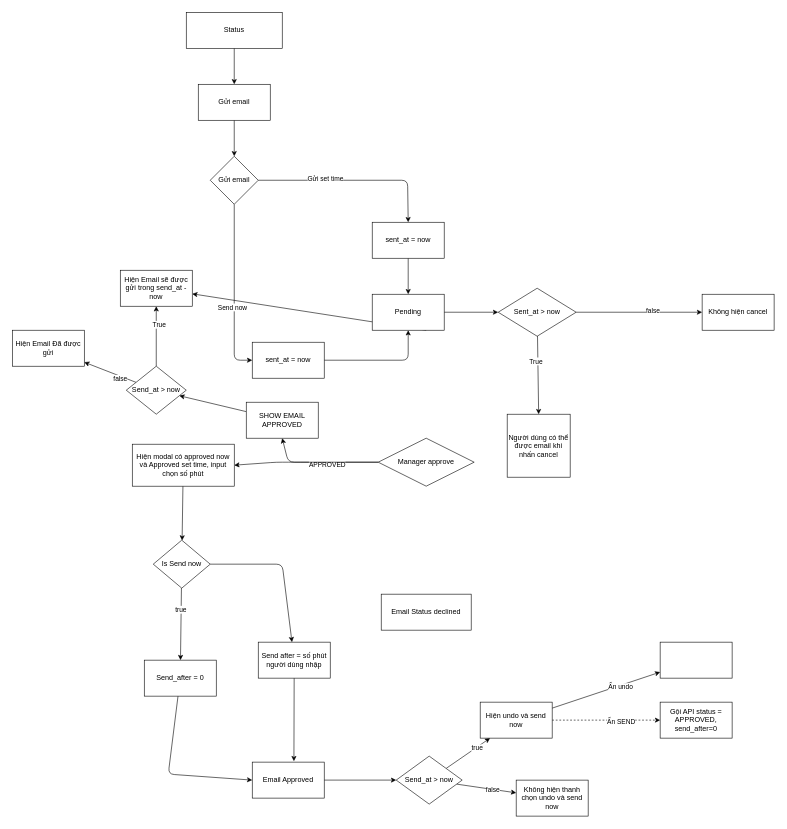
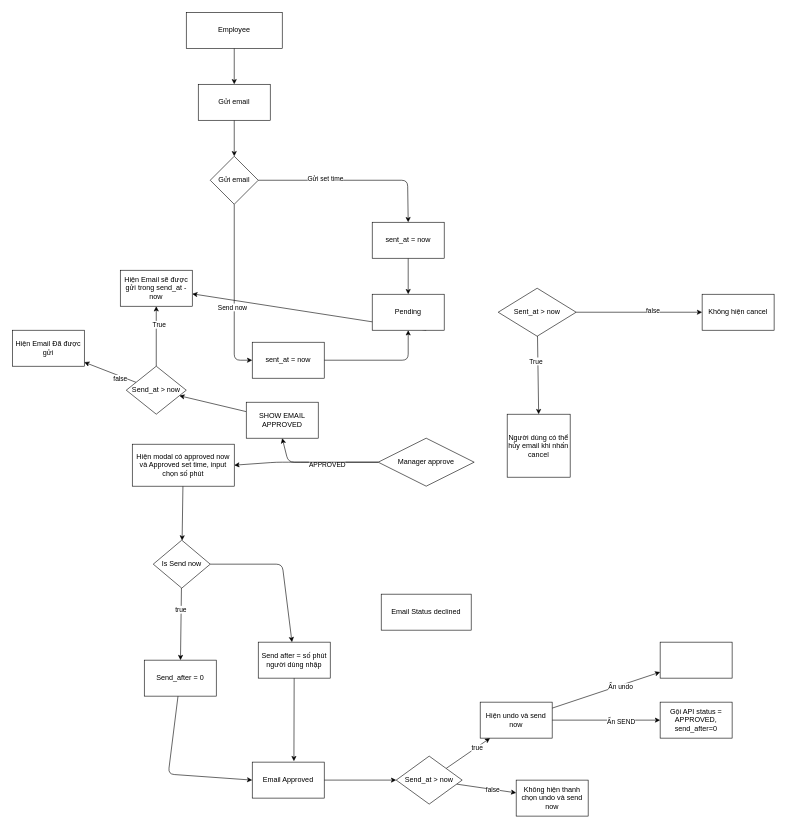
  <mxCell id="0" />
  <mxCell id="1" parent="0" />
  <mxCell id="2" style="edgeStyle=none;html=1;entryX=0.5;entryY=0;entryDx=0;entryDy=0;" parent="1" source="3" target="5" edge="1"><mxGeometry relative="1" as="geometry" /></mxCell>
- <mxCell id="3" value="Status" style="rounded=0;whiteSpace=wrap;html=1;" parent="1" vertex="1"><mxGeometry x="310" y="20" width="160" height="60" as="geometry" /></mxCell>
+ <mxCell id="3" value="Employee" style="rounded=0;whiteSpace=wrap;html=1;" parent="1" vertex="1"><mxGeometry x="310" y="20" width="160" height="60" as="geometry" /></mxCell>
  <mxCell id="4" style="edgeStyle=none;html=1;entryX=0.5;entryY=0;entryDx=0;entryDy=0;" parent="1" source="5" target="10" edge="1"><mxGeometry relative="1" as="geometry" /></mxCell>
  <mxCell id="5" value="Gửi email" style="rounded=0;whiteSpace=wrap;html=1;" parent="1" vertex="1"><mxGeometry x="330" y="140" width="120" height="60" as="geometry" /></mxCell>
  <mxCell id="6" style="edgeStyle=none;html=1;entryX=0.5;entryY=0;entryDx=0;entryDy=0;" parent="1" source="10" target="17" edge="1"><mxGeometry relative="1" as="geometry"><mxPoint x="750" y="300" as="targetPoint" /><Array as="points"><mxPoint x="679" y="300" /></Array></mxGeometry></mxCell>
  <mxCell id="7" value="Gửi set time" style="edgeLabel;html=1;align=center;verticalAlign=middle;resizable=0;points=[];" parent="6" vertex="1" connectable="0"><mxGeometry x="-0.304" y="3" relative="1" as="geometry"><mxPoint as="offset" /></mxGeometry></mxCell>
  <mxCell id="8" style="edgeStyle=none;html=1;exitX=0.5;exitY=1;exitDx=0;exitDy=0;entryX=0;entryY=0.5;entryDx=0;entryDy=0;" parent="1" source="10" target="15" edge="1"><mxGeometry relative="1" as="geometry"><mxPoint x="390.294" y="450" as="targetPoint" /><Array as="points"><mxPoint x="390" y="600" /></Array></mxGeometry></mxCell>
  <mxCell id="9" value="Send now&lt;br&gt;" style="edgeLabel;html=1;align=center;verticalAlign=middle;resizable=0;points=[];" parent="8" vertex="1" connectable="0"><mxGeometry x="0.177" y="-4" relative="1" as="geometry"><mxPoint as="offset" /></mxGeometry></mxCell>
  <mxCell id="10" value="&lt;span&gt;Gửi email&lt;/span&gt;" style="rhombus;whiteSpace=wrap;html=1;" parent="1" vertex="1"><mxGeometry x="350" y="260" width="80" height="80" as="geometry" /></mxCell>
- <mxCell id="11" style="edgeStyle=none;html=1;entryX=0;entryY=0.5;entryDx=0;entryDy=0;" parent="1" source="13" target="22" edge="1"><mxGeometry relative="1" as="geometry" /></mxCell>
  <mxCell id="12" style="edgeStyle=none;html=1;exitX=0.75;exitY=1;exitDx=0;exitDy=0;" parent="1" source="13" target="60" edge="1"><mxGeometry relative="1" as="geometry"><mxPoint x="710.294" y="730" as="targetPoint" /></mxGeometry></mxCell>
  <mxCell id="13" value="Pending" style="rounded=0;whiteSpace=wrap;html=1;" parent="1" vertex="1"><mxGeometry x="620" y="490" width="120" height="60" as="geometry" /></mxCell>
  <mxCell id="14" style="edgeStyle=none;html=1;exitX=1;exitY=0.5;exitDx=0;exitDy=0;entryX=0.5;entryY=1;entryDx=0;entryDy=0;" parent="1" source="15" target="13" edge="1"><mxGeometry relative="1" as="geometry"><Array as="points"><mxPoint x="680" y="600" /></Array></mxGeometry></mxCell>
  <mxCell id="15" value="sent_at = now" style="rounded=0;whiteSpace=wrap;html=1;" parent="1" vertex="1"><mxGeometry x="420" y="570" width="120" height="60" as="geometry" /></mxCell>
  <mxCell id="16" style="edgeStyle=none;html=1;" parent="1" source="17" target="13" edge="1"><mxGeometry relative="1" as="geometry" /></mxCell>
  <mxCell id="17" value="sent_at = now" style="rounded=0;whiteSpace=wrap;html=1;" parent="1" vertex="1"><mxGeometry x="620" y="370" width="120" height="60" as="geometry" /></mxCell>
  <mxCell id="18" style="edgeStyle=none;html=1;entryX=0.5;entryY=0;entryDx=0;entryDy=0;" parent="1" source="22" target="23" edge="1"><mxGeometry relative="1" as="geometry"><mxPoint x="895" y="781.882" as="targetPoint" /></mxGeometry></mxCell>
  <mxCell id="19" value="True" style="edgeLabel;html=1;align=center;verticalAlign=middle;resizable=0;points=[];" parent="18" vertex="1" connectable="0"><mxGeometry x="-0.355" y="-4" relative="1" as="geometry"><mxPoint as="offset" /></mxGeometry></mxCell>
  <mxCell id="20" style="edgeStyle=none;html=1;" parent="1" source="22" edge="1"><mxGeometry relative="1" as="geometry"><mxPoint x="1170" y="520" as="targetPoint" /></mxGeometry></mxCell>
  <mxCell id="21" value="false" style="edgeLabel;html=1;align=center;verticalAlign=middle;resizable=0;points=[];" parent="20" vertex="1" connectable="0"><mxGeometry x="0.209" y="3" relative="1" as="geometry"><mxPoint as="offset" /></mxGeometry></mxCell>
  <mxCell id="22" value="Sent_at &amp;gt; now" style="rhombus;whiteSpace=wrap;html=1;" parent="1" vertex="1"><mxGeometry x="830" y="480" width="130" height="80" as="geometry" /></mxCell>
- <mxCell id="23" value="Người dùng có thể được email khi nhấn cancel" style="whiteSpace=wrap;html=1;aspect=fixed;" parent="1" vertex="1"><mxGeometry x="845" y="690" width="105" height="105" as="geometry" /></mxCell>
+ <mxCell id="23" value="Người dùng có thể hủy email khi nhấn cancel" style="whiteSpace=wrap;html=1;aspect=fixed;" parent="1" vertex="1"><mxGeometry x="845" y="690" width="105" height="105" as="geometry" /></mxCell>
  <mxCell id="24" value="Không hiện cancel" style="rounded=0;whiteSpace=wrap;html=1;" parent="1" vertex="1"><mxGeometry x="1170" y="490" width="120" height="60" as="geometry" /></mxCell>
  <mxCell id="25" style="edgeStyle=none;html=1;entryX=1;entryY=0.5;entryDx=0;entryDy=0;" parent="1" source="28" target="30" edge="1"><mxGeometry relative="1" as="geometry"><mxPoint x="400" y="770" as="targetPoint" /><Array as="points"><mxPoint x="490" y="770" /><mxPoint x="460" y="770" /></Array></mxGeometry></mxCell>
  <mxCell id="26" value="APPROVED" style="edgeLabel;html=1;align=center;verticalAlign=middle;resizable=0;points=[];" parent="25" vertex="1" connectable="0"><mxGeometry x="-0.282" y="3" relative="1" as="geometry"><mxPoint as="offset" /></mxGeometry></mxCell>
  <mxCell id="27" style="edgeStyle=none;html=1;entryX=0.5;entryY=1;entryDx=0;entryDy=0;" parent="1" source="28" target="54" edge="1"><mxGeometry relative="1" as="geometry"><Array as="points"><mxPoint x="480" y="770" /></Array></mxGeometry></mxCell>
  <mxCell id="28" value="Manager approve" style="rhombus;whiteSpace=wrap;html=1;" parent="1" vertex="1"><mxGeometry x="630" y="730" width="160" height="80" as="geometry" /></mxCell>
  <mxCell id="29" style="edgeStyle=none;html=1;" parent="1" source="30" target="35" edge="1"><mxGeometry relative="1" as="geometry"><mxPoint x="305" y="1050" as="targetPoint" /></mxGeometry></mxCell>
  <mxCell id="30" value="Hiện modal có approved now&lt;br&gt;và Approved set time, input chọn số phút" style="rounded=0;whiteSpace=wrap;html=1;" parent="1" vertex="1"><mxGeometry x="220" y="740" width="170" height="70" as="geometry" /></mxCell>
  <mxCell id="31" value="Email Status declined" style="rounded=0;whiteSpace=wrap;html=1;" parent="1" vertex="1"><mxGeometry x="635" y="990" width="150" height="60" as="geometry" /></mxCell>
  <mxCell id="32" style="edgeStyle=none;html=1;" parent="1" source="35" target="37" edge="1"><mxGeometry relative="1" as="geometry"><mxPoint x="300" y="1130" as="targetPoint" /></mxGeometry></mxCell>
  <mxCell id="33" value="true" style="edgeLabel;html=1;align=center;verticalAlign=middle;resizable=0;points=[];" parent="32" vertex="1" connectable="0"><mxGeometry x="-0.396" y="-1" relative="1" as="geometry"><mxPoint as="offset" /></mxGeometry></mxCell>
  <mxCell id="34" style="edgeStyle=none;html=1;" parent="1" source="35" target="39" edge="1"><mxGeometry relative="1" as="geometry"><mxPoint x="490" y="1100" as="targetPoint" /><Array as="points"><mxPoint x="470" y="940" /></Array></mxGeometry></mxCell>
  <mxCell id="35" value="Is Send now" style="rhombus;whiteSpace=wrap;html=1;" parent="1" vertex="1"><mxGeometry x="255" y="900" width="95" height="80" as="geometry" /></mxCell>
  <mxCell id="36" style="edgeStyle=none;html=1;entryX=0;entryY=0.5;entryDx=0;entryDy=0;" parent="1" source="37" target="41" edge="1"><mxGeometry relative="1" as="geometry"><Array as="points"><mxPoint x="280" y="1290" /></Array></mxGeometry></mxCell>
  <mxCell id="37" value="Send_after = 0" style="rounded=0;whiteSpace=wrap;html=1;" parent="1" vertex="1"><mxGeometry x="240" y="1100" width="120" height="60" as="geometry" /></mxCell>
  <mxCell id="38" style="edgeStyle=none;html=1;entryX=0.579;entryY=-0.025;entryDx=0;entryDy=0;entryPerimeter=0;" parent="1" source="39" target="41" edge="1"><mxGeometry relative="1" as="geometry" /></mxCell>
  <mxCell id="39" value="Send after = số phút người dùng nhập" style="rounded=0;whiteSpace=wrap;html=1;" parent="1" vertex="1"><mxGeometry x="430" y="1070" width="120" height="60" as="geometry" /></mxCell>
  <mxCell id="40" style="edgeStyle=none;html=1;" parent="1" source="41" target="46" edge="1"><mxGeometry relative="1" as="geometry"><mxPoint x="700" y="1300" as="targetPoint" /></mxGeometry></mxCell>
  <mxCell id="41" value="Email Approved" style="rounded=0;whiteSpace=wrap;html=1;" parent="1" vertex="1"><mxGeometry x="420" y="1270" width="120" height="60" as="geometry" /></mxCell>
  <mxCell id="42" style="edgeStyle=none;html=1;" parent="1" source="46" target="51" edge="1"><mxGeometry relative="1" as="geometry"><mxPoint x="820" y="1220.345" as="targetPoint" /></mxGeometry></mxCell>
  <mxCell id="43" value="true" style="edgeLabel;html=1;align=center;verticalAlign=middle;resizable=0;points=[];" parent="42" vertex="1" connectable="0"><mxGeometry x="0.385" y="-1" relative="1" as="geometry"><mxPoint as="offset" /></mxGeometry></mxCell>
  <mxCell id="44" style="edgeStyle=none;html=1;" parent="1" source="46" target="52" edge="1"><mxGeometry relative="1" as="geometry"><mxPoint x="880" y="1360" as="targetPoint" /></mxGeometry></mxCell>
  <mxCell id="45" value="false" style="edgeLabel;html=1;align=center;verticalAlign=middle;resizable=0;points=[];" parent="44" vertex="1" connectable="0"><mxGeometry x="0.203" y="-1" relative="1" as="geometry"><mxPoint as="offset" /></mxGeometry></mxCell>
  <mxCell id="46" value="Send_at &amp;gt; now" style="rhombus;whiteSpace=wrap;html=1;" parent="1" vertex="1"><mxGeometry x="660" y="1260" width="110" height="80" as="geometry" /></mxCell>
- <mxCell id="47" style="edgeStyle=none;html=1;dashed=1;" edge="1" parent="1" source="51" target="62"><mxGeometry relative="1" as="geometry"><mxPoint x="1130" y="1200.005" as="targetPoint" /></mxGeometry></mxCell>
+ <mxCell id="47" style="edgeStyle=none;html=1;" edge="1" parent="1" source="51" target="62"><mxGeometry relative="1" as="geometry"><mxPoint x="1130" y="1200.005" as="targetPoint" /></mxGeometry></mxCell>
  <mxCell id="48" value="Ấn SEND" style="edgeLabel;html=1;align=center;verticalAlign=middle;resizable=0;points=[];" vertex="1" connectable="0" parent="47"><mxGeometry x="0.271" y="-2" relative="1" as="geometry"><mxPoint as="offset" /></mxGeometry></mxCell>
  <mxCell id="49" style="edgeStyle=none;html=1;" edge="1" parent="1" source="51" target="63"><mxGeometry relative="1" as="geometry"><mxPoint x="1070" y="1110" as="targetPoint" /></mxGeometry></mxCell>
  <mxCell id="50" value="Ấn undo" style="edgeLabel;html=1;align=center;verticalAlign=middle;resizable=0;points=[];" vertex="1" connectable="0" parent="49"><mxGeometry x="0.263" y="-3" relative="1" as="geometry"><mxPoint x="-1" as="offset" /></mxGeometry></mxCell>
  <mxCell id="51" value="Hiện undo và send now" style="rounded=0;whiteSpace=wrap;html=1;" parent="1" vertex="1"><mxGeometry x="800" y="1170.005" width="120" height="60" as="geometry" /></mxCell>
  <mxCell id="52" value="Không hiện thanh chọn undo và send now" style="rounded=0;whiteSpace=wrap;html=1;" parent="1" vertex="1"><mxGeometry x="860" y="1300" width="120" height="60" as="geometry" /></mxCell>
  <mxCell id="53" style="edgeStyle=none;html=1;" parent="1" source="54" target="59" edge="1"><mxGeometry relative="1" as="geometry"><mxPoint x="300" y="690" as="targetPoint" /></mxGeometry></mxCell>
  <mxCell id="54" value="SHOW EMAIL APPROVED" style="whiteSpace=wrap;html=1;" parent="1" vertex="1"><mxGeometry x="410" y="670" width="120" height="60" as="geometry" /></mxCell>
  <mxCell id="55" style="edgeStyle=none;html=1;" parent="1" source="59" target="60" edge="1"><mxGeometry relative="1" as="geometry"><mxPoint x="260" y="480" as="targetPoint" /></mxGeometry></mxCell>
  <mxCell id="56" value="True" style="edgeLabel;html=1;align=center;verticalAlign=middle;resizable=0;points=[];" parent="55" vertex="1" connectable="0"><mxGeometry x="0.403" y="-4" relative="1" as="geometry"><mxPoint as="offset" /></mxGeometry></mxCell>
  <mxCell id="57" style="edgeStyle=none;html=1;" parent="1" source="59" target="61" edge="1"><mxGeometry relative="1" as="geometry"><mxPoint x="80" y="640" as="targetPoint" /></mxGeometry></mxCell>
  <mxCell id="58" value="false" style="edgeLabel;html=1;align=center;verticalAlign=middle;resizable=0;points=[];" parent="57" vertex="1" connectable="0"><mxGeometry x="-0.415" y="4" relative="1" as="geometry"><mxPoint as="offset" /></mxGeometry></mxCell>
  <mxCell id="59" value="Send_at &amp;gt; now" style="rhombus;whiteSpace=wrap;html=1;" parent="1" vertex="1"><mxGeometry x="210" y="610" width="100" height="80" as="geometry" /></mxCell>
  <mxCell id="60" value="Hiện Email sẽ được gửi trong send_at - now" style="rounded=0;whiteSpace=wrap;html=1;" parent="1" vertex="1"><mxGeometry x="200" y="450" width="120" height="60" as="geometry" /></mxCell>
  <mxCell id="61" value="Hiện Email Đã được gửi" style="rounded=0;whiteSpace=wrap;html=1;" parent="1" vertex="1"><mxGeometry x="20" y="550" width="120" height="60" as="geometry" /></mxCell>
  <mxCell id="62" value="Gội API status = APPROVED, send_after=0" style="rounded=0;whiteSpace=wrap;html=1;" vertex="1" parent="1"><mxGeometry x="1100" y="1170.005" width="120" height="60" as="geometry" /></mxCell>
  <mxCell id="63" value="" style="rounded=0;whiteSpace=wrap;html=1;" vertex="1" parent="1"><mxGeometry x="1100" y="1070" width="120" height="60" as="geometry" /></mxCell>
